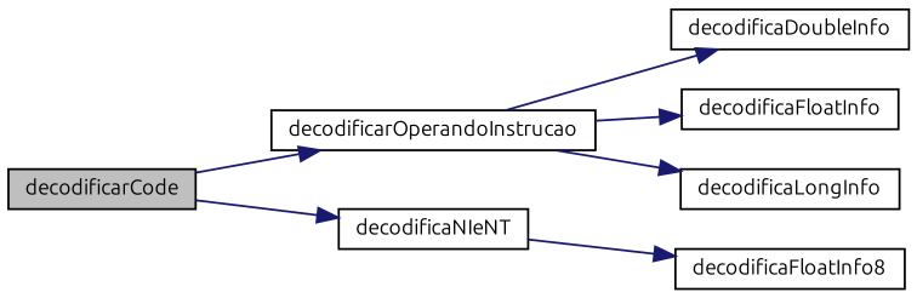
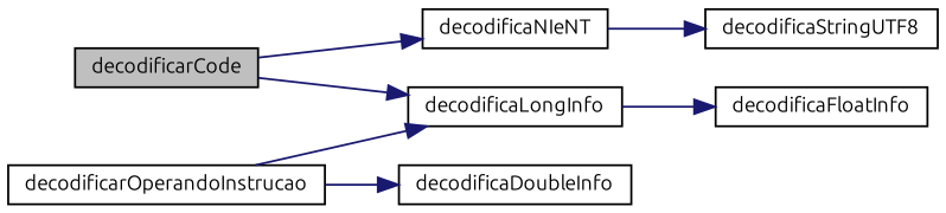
  digraph {
    fontname=Ubuntu
    rankdir=LR
    node [color=black fillcolor=white fontname=Ubuntu fontsize=10 shape=record style=filled]
    edge [color=midnightblue fontname=Ubuntu fontsize=10 labelfontname=Helvetica labelfontsize=10 style=solid]
    n1 [fillcolor=grey75 fontcolor=black height=0.2 label=decodificarCode width=0.4]
    n2 [height=0.2 label=decodificarOperandoInstrucao width=0.4]
    n3 [height=0.2 label=decodificaNIeNT width=0.4]
    n4 [height=0.2 label=decodificaDoubleInfo width=0.4]
    n5 [height=0.2 label=decodificaFloatInfo width=0.4]
    n6 [height=0.2 label=decodificaLongInfo width=0.4]
-   n7 [height=0.2 label=decodificaFloatInfo8 width=0.4]
-   n1 -> n2
+   n7 [height=0.2 label=decodificaStringUTF8 width=0.4]
+   n1 -> n6
    n1 -> n3
    n2 -> n4
-   n2 -> n5
+   n6 -> n5
    n2 -> n6
    n3 -> n7
  }
